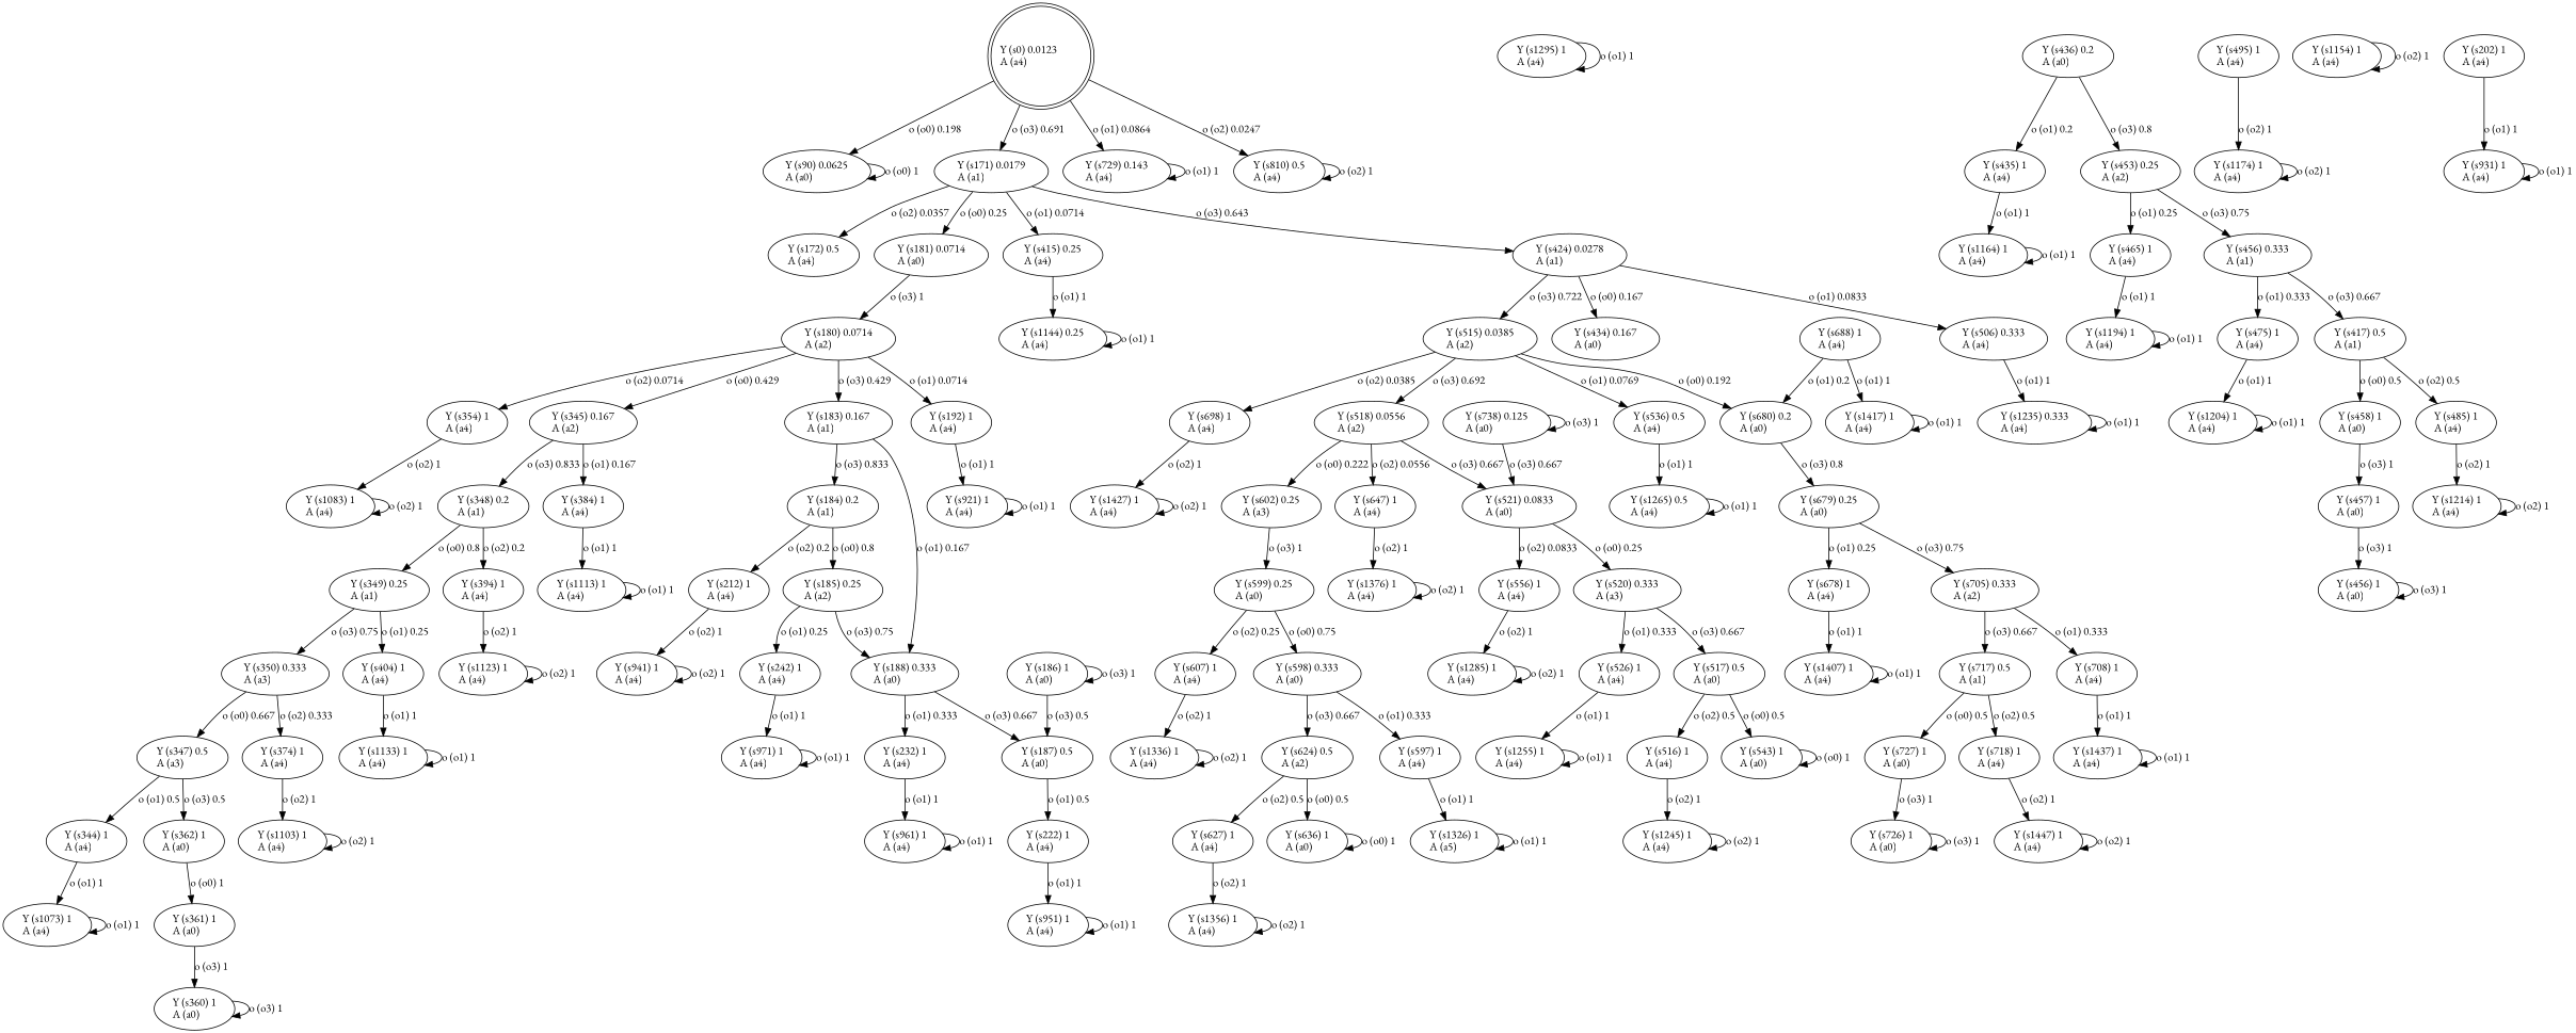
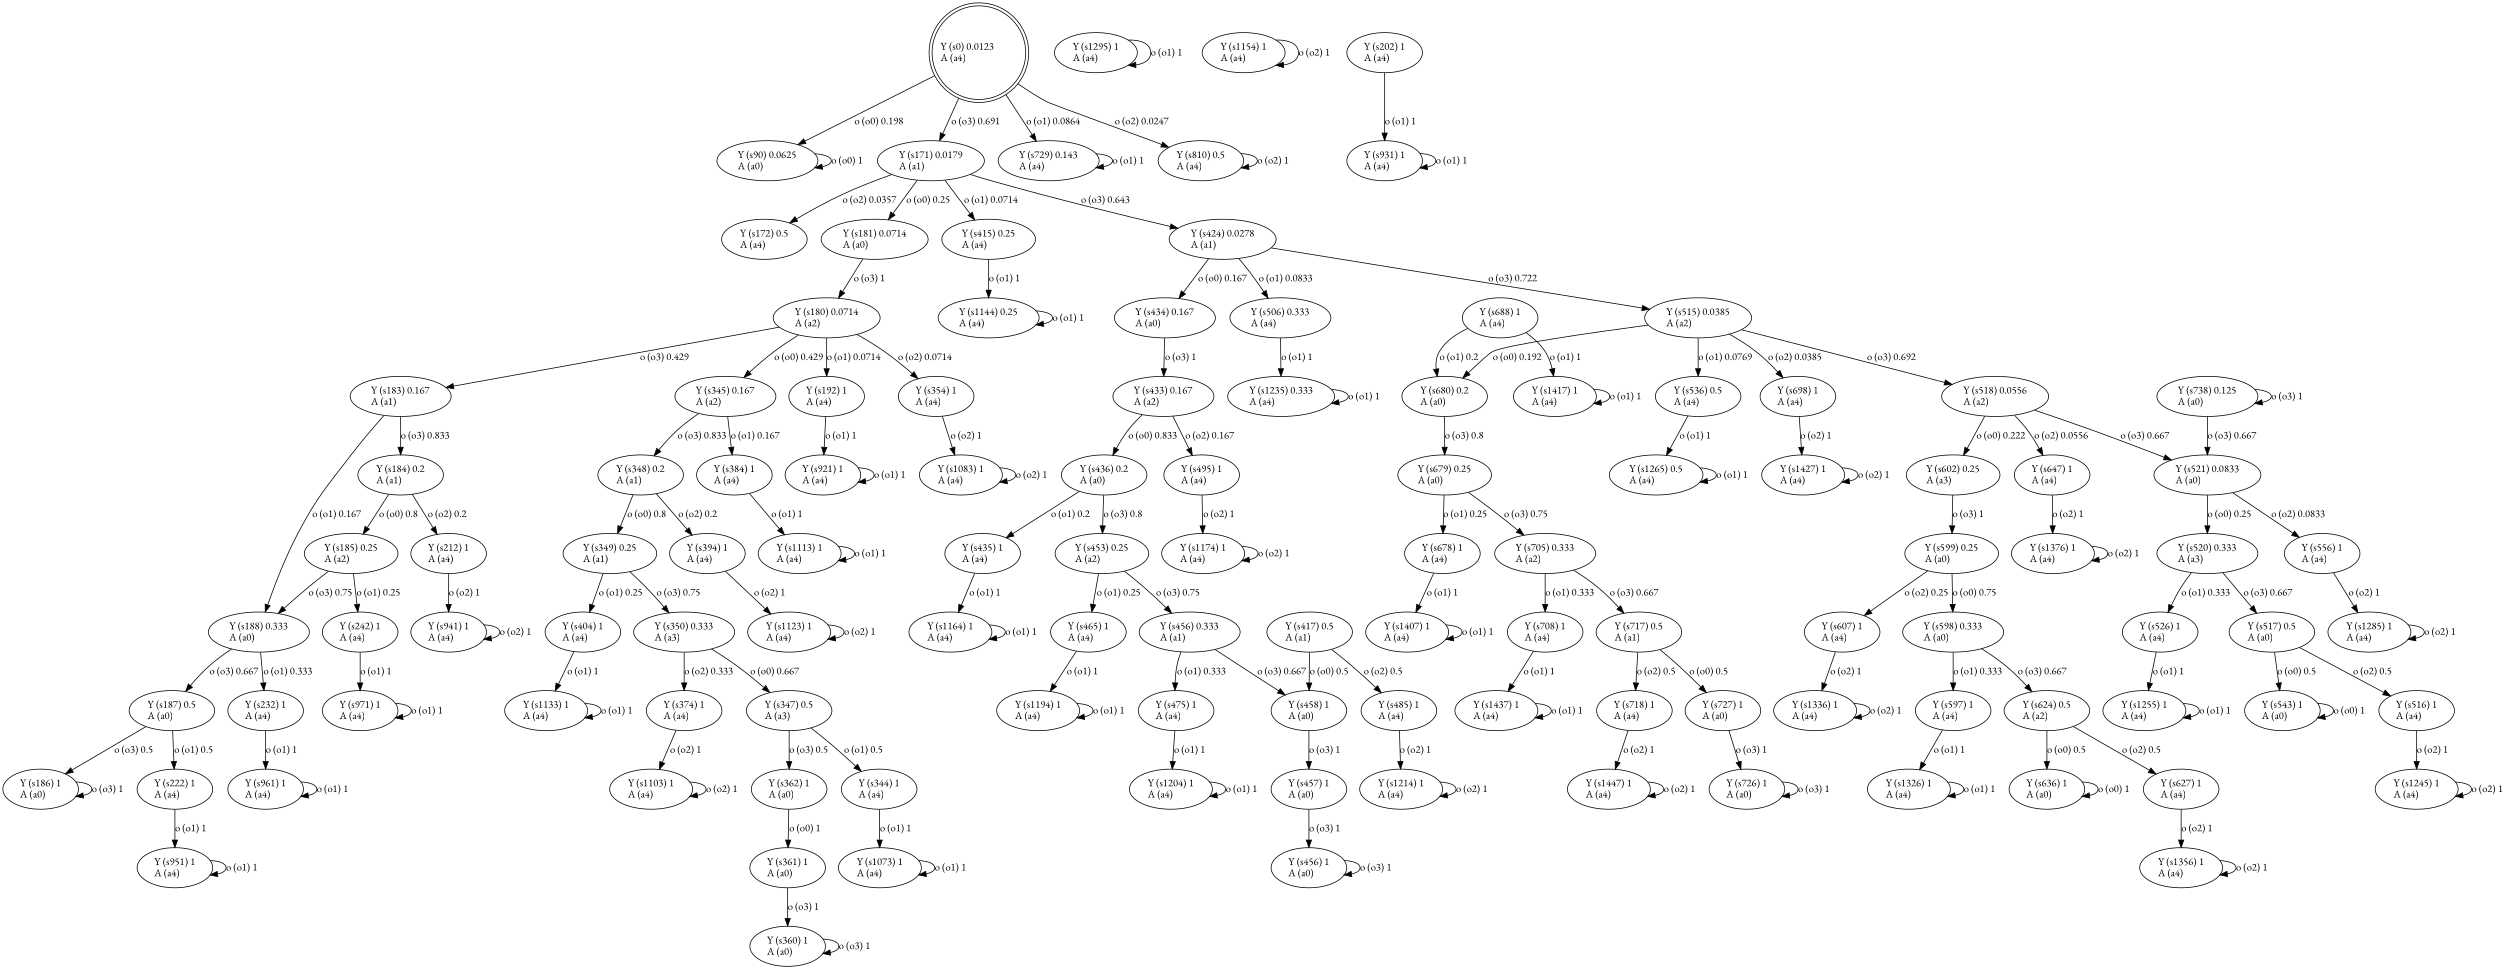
  digraph {
    fontname="EB Garamond"
    node [fontname="EB Garamond"]
    edge [fontname="EB Garamond"]
    n1 [label="Y (s0) 0.0123\lA (a4)\l" labeljust=l shape=doublecircle]
    n2 [label="Y (s90) 0.0625\lA (a0)\l"]
    n3 [label="Y (s171) 0.0179\lA (a1)\l"]
    n4 [label="Y (s729) 0.143\lA (a4)\l"]
    n5 [label="Y (s810) 0.5\lA (a4)\l"]
    n6 [label="Y (s172) 0.5\lA (a4)\l"]
    n7 [label="Y (s181) 0.0714\lA (a0)\l"]
    n8 [label="Y (s415) 0.25\lA (a4)\l"]
    n9 [label="Y (s424) 0.0278\lA (a1)\l"]
    n10 [label="Y (s726) 1\lA (a0)\l"]
    n11 [label="Y (s1447) 1\lA (a4)\l"]
    n12 [label="Y (s1265) 0.5\lA (a4)\l"]
    n13 [label="Y (s1427) 1\lA (a4)\l"]
    n14 [label="Y (s526) 1\lA (a4)\l"]
    n15 [label="Y (s1255) 1\lA (a4)\l"]
    n16 [label="Y (s607) 1\lA (a4)\l"]
    n17 [label="Y (s1336) 1\lA (a4)\l"]
    n18 [label="Y (s602) 0.25\lA (a3)\l"]
    n19 [label="Y (s599) 0.25\lA (a0)\l"]
    n20 [label="Y (s598) 0.333\lA (a0)\l"]
    n21 [label="Y (s1295) 1\lA (a4)\l"]
    n22 [label="Y (s647) 1\lA (a4)\l"]
    n23 [label="Y (s1376) 1\lA (a4)\l"]
    n24 [label="Y (s521) 0.0833\lA (a0)\l"]
    n25 [label="Y (s520) 0.333\lA (a3)\l"]
    n26 [label="Y (s556) 1\lA (a4)\l"]
    n27 [label="Y (s517) 0.5\lA (a0)\l"]
    n28 [label="Y (s1285) 1\lA (a4)\l"]
    n29 [label="Y (s738) 0.125\lA (a0)\l"]
    n30 [label="Y (s597) 1\lA (a4)\l"]
    n31 [label="Y (s624) 0.5\lA (a2)\l"]
-   n32 [label="Y (s1326) 1\lA (a5)\l"]
+   n32 [label="Y (s1326) 1\lA (a4)\l"]
    n33 [label="Y (s636) 1\lA (a0)\l"]
    n34 [label="Y (s627) 1\lA (a4)\l"]
    n35 [label="Y (s1356) 1\lA (a4)\l"]
    n36 [label="Y (s543) 1\lA (a0)\l"]
    n37 [label="Y (s516) 1\lA (a4)\l"]
    n38 [label="Y (s1245) 1\lA (a4)\l"]
    n39 [label="Y (s434) 0.167\lA (a0)\l"]
+   n40 [label="Y (s433) 0.167\lA (a2)\l"]
    n41 [label="Y (s436) 0.2\lA (a0)\l"]
    n42 [label="Y (s495) 1\lA (a4)\l"]
    n43 [label="Y (s506) 0.333\lA (a4)\l"]
    n44 [label="Y (s1235) 0.333\lA (a4)\l"]
    n45 [label="Y (s1154) 1\lA (a4)\l"]
    n46 [label="Y (s515) 0.0385\lA (a2)\l"]
    n47 [label="Y (s680) 0.2\lA (a0)\l"]
    n48 [label="Y (s536) 0.5\lA (a4)\l"]
    n49 [label="Y (s698) 1\lA (a4)\l"]
    n50 [label="Y (s518) 0.0556\lA (a2)\l"]
    n51 [label="Y (s679) 0.25\lA (a0)\l"]
    n52 [label="Y (s435) 1\lA (a4)\l"]
    n53 [label="Y (s453) 0.25\lA (a2)\l"]
    n54 [label="Y (s1174) 1\lA (a4)\l"]
    n55 [label="Y (s1164) 1\lA (a4)\l"]
    n56 [label="Y (s465) 1\lA (a4)\l"]
    n57 [label="Y (s456) 0.333\lA (a1)\l"]
    n58 [label="Y (s1194) 1\lA (a4)\l"]
    n59 [label="Y (s475) 1\lA (a4)\l"]
    n60 [label="Y (s417) 0.5\lA (a1)\l"]
    n61 [label="Y (s1204) 1\lA (a4)\l"]
    n62 [label="Y (s458) 1\lA (a0)\l"]
    n63 [label="Y (s485) 1\lA (a4)\l"]
    n64 [label="Y (s457) 1\lA (a0)\l"]
    n65 [label="Y (s1214) 1\lA (a4)\l"]
    n66 [label="Y (s456) 1\lA (a0)\l"]
    n67 [label="Y (s688) 1\lA (a4)\l"]
    n68 [label="Y (s1417) 1\lA (a4)\l"]
    n69 [label="Y (s678) 1\lA (a4)\l"]
    n70 [label="Y (s705) 0.333\lA (a2)\l"]
    n71 [label="Y (s1407) 1\lA (a4)\l"]
    n72 [label="Y (s708) 1\lA (a4)\l"]
    n73 [label="Y (s717) 0.5\lA (a1)\l"]
    n74 [label="Y (s1437) 1\lA (a4)\l"]
    n75 [label="Y (s718) 1\lA (a4)\l"]
    n76 [label="Y (s727) 1\lA (a0)\l"]
    n77 [label="Y (s971) 1\lA (a4)\l"]
    n78 [label="Y (s187) 0.5\lA (a0)\l"]
    n79 [label="Y (s186) 1\lA (a0)\l"]
    n80 [label="Y (s222) 1\lA (a4)\l"]
    n81 [label="Y (s951) 1\lA (a4)\l"]
    n82 [label="Y (s961) 1\lA (a4)\l"]
    n83 [label="Y (s941) 1\lA (a4)\l"]
    n84 [label="Y (s1144) 0.25\lA (a4)\l"]
    n85 [label="Y (s188) 0.333\lA (a0)\l"]
    n86 [label="Y (s232) 1\lA (a4)\l"]
    n87 [label="Y (s242) 1\lA (a4)\l"]
    n88 [label="Y (s183) 0.167\lA (a1)\l"]
    n89 [label="Y (s184) 0.2\lA (a1)\l"]
    n90 [label="Y (s202) 1\lA (a4)\l"]
    n91 [label="Y (s931) 1\lA (a4)\l"]
    n92 [label="Y (s185) 0.25\lA (a2)\l"]
    n93 [label="Y (s212) 1\lA (a4)\l"]
    n94 [label="Y (s348) 0.2\lA (a1)\l"]
    n95 [label="Y (s349) 0.25\lA (a1)\l"]
    n96 [label="Y (s394) 1\lA (a4)\l"]
    n97 [label="Y (s404) 1\lA (a4)\l"]
    n98 [label="Y (s350) 0.333\lA (a3)\l"]
    n99 [label="Y (s1123) 1\lA (a4)\l"]
    n100 [label="Y (s1133) 1\lA (a4)\l"]
    n101 [label="Y (s374) 1\lA (a4)\l"]
    n102 [label="Y (s1103) 1\lA (a4)\l"]
    n103 [label="Y (s362) 1\lA (a0)\l"]
    n104 [label="Y (s361) 1\lA (a0)\l"]
    n105 [label="Y (s360) 1\lA (a0)\l"]
    n106 [label="Y (s921) 1\lA (a4)\l"]
    n107 [label="Y (s1083) 1\lA (a4)\l"]
    n108 [label="Y (s180) 0.0714\lA (a2)\l"]
    n109 [label="Y (s345) 0.167\lA (a2)\l"]
    n110 [label="Y (s192) 1\lA (a4)\l"]
    n111 [label="Y (s354) 1\lA (a4)\l"]
    n112 [label="Y (s384) 1\lA (a4)\l"]
    n113 [label="Y (s1113) 1\lA (a4)\l"]
    n114 [label="Y (s347) 0.5\lA (a3)\l"]
    n115 [label="Y (s344) 1\lA (a4)\l"]
    n116 [label="Y (s1073) 1\lA (a4)\l"]
    n1 -> n2 [label="o (o0) 0.198\l"]
    n1 -> n3 [label="o (o3) 0.691\l"]
    n1 -> n4 [label="o (o1) 0.0864\l"]
    n1 -> n5 [label="o (o2) 0.0247\l"]
    n2 -> n2 [label="o (o0) 1\l"]
    n3 -> n6 [label="o (o2) 0.0357\l"]
    n3 -> n7 [label="o (o0) 0.25\l"]
    n3 -> n8 [label="o (o1) 0.0714\l"]
    n3 -> n9 [label="o (o3) 0.643\l"]
    n4 -> n4 [label="o (o1) 1\l"]
    n5 -> n5 [label="o (o2) 1\l"]
    n7 -> n108 [label="o (o3) 1\l"]
    n8 -> n84 [label="o (o1) 1\l"]
    n9 -> n39 [label="o (o0) 0.167\l"]
    n9 -> n43 [label="o (o1) 0.0833\l"]
    n9 -> n46 [label="o (o3) 0.722\l"]
    n10 -> n10 [label="o (o3) 1\l"]
    n11 -> n11 [label="o (o2) 1\l"]
    n12 -> n12 [label="o (o1) 1\l"]
    n13 -> n13 [label="o (o2) 1\l"]
    n14 -> n15 [label="o (o1) 1\l"]
    n15 -> n15 [label="o (o1) 1\l"]
    n16 -> n17 [label="o (o2) 1\l"]
    n17 -> n17 [label="o (o2) 1\l"]
    n18 -> n19 [label="o (o3) 1\l"]
    n19 -> n16 [label="o (o2) 0.25\l"]
    n19 -> n20 [label="o (o0) 0.75\l"]
    n20 -> n30 [label="o (o1) 0.333\l"]
    n20 -> n31 [label="o (o3) 0.667\l"]
    n21 -> n21 [label="o (o1) 1\l"]
    n22 -> n23 [label="o (o2) 1\l"]
    n23 -> n23 [label="o (o2) 1\l"]
    n24 -> n25 [label="o (o0) 0.25\l"]
    n24 -> n26 [label="o (o2) 0.0833\l"]
    n25 -> n14 [label="o (o1) 0.333\l"]
    n25 -> n27 [label="o (o3) 0.667\l"]
    n26 -> n28 [label="o (o2) 1\l"]
    n27 -> n36 [label="o (o0) 0.5\l"]
    n27 -> n37 [label="o (o2) 0.5\l"]
    n28 -> n28 [label="o (o2) 1\l"]
    n29 -> n24 [label="o (o3) 0.667\l"]
    n29 -> n29 [label="o (o3) 1\l"]
    n30 -> n32 [label="o (o1) 1\l"]
    n31 -> n33 [label="o (o0) 0.5\l"]
    n31 -> n34 [label="o (o2) 0.5\l"]
    n32 -> n32 [label="o (o1) 1\l"]
    n33 -> n33 [label="o (o0) 1\l"]
    n34 -> n35 [label="o (o2) 1\l"]
    n35 -> n35 [label="o (o2) 1\l"]
    n36 -> n36 [label="o (o0) 1\l"]
    n37 -> n38 [label="o (o2) 1\l"]
    n38 -> n38 [label="o (o2) 1\l"]
+   n39 -> n40 [label="o (o3) 1\l"]
+   n40 -> n41 [label="o (o0) 0.833\l"]
+   n40 -> n42 [label="o (o2) 0.167\l"]
    n41 -> n52 [label="o (o1) 0.2\l"]
    n41 -> n53 [label="o (o3) 0.8\l"]
    n42 -> n54 [label="o (o2) 1\l"]
    n43 -> n44 [label="o (o1) 1\l"]
    n44 -> n44 [label="o (o1) 1\l"]
    n45 -> n45 [label="o (o2) 1\l"]
    n46 -> n47 [label="o (o0) 0.192\l"]
    n46 -> n48 [label="o (o1) 0.0769\l"]
    n46 -> n49 [label="o (o2) 0.0385\l"]
    n46 -> n50 [label="o (o3) 0.692\l"]
    n47 -> n51 [label="o (o3) 0.8\l"]
    n48 -> n12 [label="o (o1) 1\l"]
    n49 -> n13 [label="o (o2) 1\l"]
    n50 -> n18 [label="o (o0) 0.222\l"]
    n50 -> n22 [label="o (o2) 0.0556\l"]
    n50 -> n24 [label="o (o3) 0.667\l"]
    n51 -> n69 [label="o (o1) 0.25\l"]
    n51 -> n70 [label="o (o3) 0.75\l"]
    n52 -> n55 [label="o (o1) 1\l"]
    n53 -> n56 [label="o (o1) 0.25\l"]
    n53 -> n57 [label="o (o3) 0.75\l"]
    n54 -> n54 [label="o (o2) 1\l"]
    n55 -> n55 [label="o (o1) 1\l"]
    n56 -> n58 [label="o (o1) 1\l"]
    n57 -> n59 [label="o (o1) 0.333\l"]
-   n57 -> n60 [label="o (o3) 0.667\l"]
+   n57 -> n62 [label="o (o3) 0.667\l"]
    n58 -> n58 [label="o (o1) 1\l"]
    n59 -> n61 [label="o (o1) 1\l"]
    n60 -> n62 [label="o (o0) 0.5\l"]
    n60 -> n63 [label="o (o2) 0.5\l"]
    n61 -> n61 [label="o (o1) 1\l"]
    n62 -> n64 [label="o (o3) 1\l"]
    n63 -> n65 [label="o (o2) 1\l"]
    n64 -> n66 [label="o (o3) 1\l"]
    n65 -> n65 [label="o (o2) 1\l"]
    n66 -> n66 [label="o (o3) 1\l"]
    n67 -> n47 [label="o (o1) 0.2\l"]
    n67 -> n68 [label="o (o1) 1\l"]
    n68 -> n68 [label="o (o1) 1\l"]
    n69 -> n71 [label="o (o1) 1\l"]
    n70 -> n72 [label="o (o1) 0.333\l"]
    n70 -> n73 [label="o (o3) 0.667\l"]
    n71 -> n71 [label="o (o1) 1\l"]
    n72 -> n74 [label="o (o1) 1\l"]
    n73 -> n75 [label="o (o2) 0.5\l"]
    n73 -> n76 [label="o (o0) 0.5\l"]
    n74 -> n74 [label="o (o1) 1\l"]
    n75 -> n11 [label="o (o2) 1\l"]
    n76 -> n10 [label="o (o3) 1\l"]
    n77 -> n77 [label="o (o1) 1\l"]
-   n79 -> n78 [label="o (o3) 0.5\l"]
+   n78 -> n79 [label="o (o3) 0.5\l"]
    n78 -> n80 [label="o (o1) 0.5\l"]
    n79 -> n79 [label="o (o3) 1\l"]
    n80 -> n81 [label="o (o1) 1\l"]
    n81 -> n81 [label="o (o1) 1\l"]
    n82 -> n82 [label="o (o1) 1\l"]
    n83 -> n83 [label="o (o2) 1\l"]
    n84 -> n84 [label="o (o1) 1\l"]
    n85 -> n78 [label="o (o3) 0.667\l"]
    n85 -> n86 [label="o (o1) 0.333\l"]
    n86 -> n82 [label="o (o1) 1\l"]
    n87 -> n77 [label="o (o1) 1\l"]
    n88 -> n85 [label="o (o1) 0.167\l"]
    n88 -> n89 [label="o (o3) 0.833\l"]
    n89 -> n92 [label="o (o0) 0.8\l"]
    n89 -> n93 [label="o (o2) 0.2\l"]
    n90 -> n91 [label="o (o1) 1\l"]
    n91 -> n91 [label="o (o1) 1\l"]
    n92 -> n85 [label="o (o3) 0.75\l"]
    n92 -> n87 [label="o (o1) 0.25\l"]
    n93 -> n83 [label="o (o2) 1\l"]
    n94 -> n95 [label="o (o0) 0.8\l"]
    n94 -> n96 [label="o (o2) 0.2\l"]
    n95 -> n97 [label="o (o1) 0.25\l"]
    n95 -> n98 [label="o (o3) 0.75\l"]
    n96 -> n99 [label="o (o2) 1\l"]
    n97 -> n100 [label="o (o1) 1\l"]
    n98 -> n101 [label="o (o2) 0.333\l"]
    n98 -> n114 [label="o (o0) 0.667\l"]
    n99 -> n99 [label="o (o2) 1\l"]
    n100 -> n100 [label="o (o1) 1\l"]
    n101 -> n102 [label="o (o2) 1\l"]
    n102 -> n102 [label="o (o2) 1\l"]
    n103 -> n104 [label="o (o0) 1\l"]
    n104 -> n105 [label="o (o3) 1\l"]
    n105 -> n105 [label="o (o3) 1\l"]
    n106 -> n106 [label="o (o1) 1\l"]
    n107 -> n107 [label="o (o2) 1\l"]
    n108 -> n88 [label="o (o3) 0.429\l"]
    n108 -> n109 [label="o (o0) 0.429\l"]
    n108 -> n110 [label="o (o1) 0.0714\l"]
    n108 -> n111 [label="o (o2) 0.0714\l"]
    n109 -> n94 [label="o (o3) 0.833\l"]
    n109 -> n112 [label="o (o1) 0.167\l"]
    n110 -> n106 [label="o (o1) 1\l"]
    n111 -> n107 [label="o (o2) 1\l"]
    n112 -> n113 [label="o (o1) 1\l"]
    n113 -> n113 [label="o (o1) 1\l"]
    n114 -> n103 [label="o (o3) 0.5\l"]
    n114 -> n115 [label="o (o1) 0.5\l"]
    n115 -> n116 [label="o (o1) 1\l"]
    n116 -> n116 [label="o (o1) 1\l"]
  }
